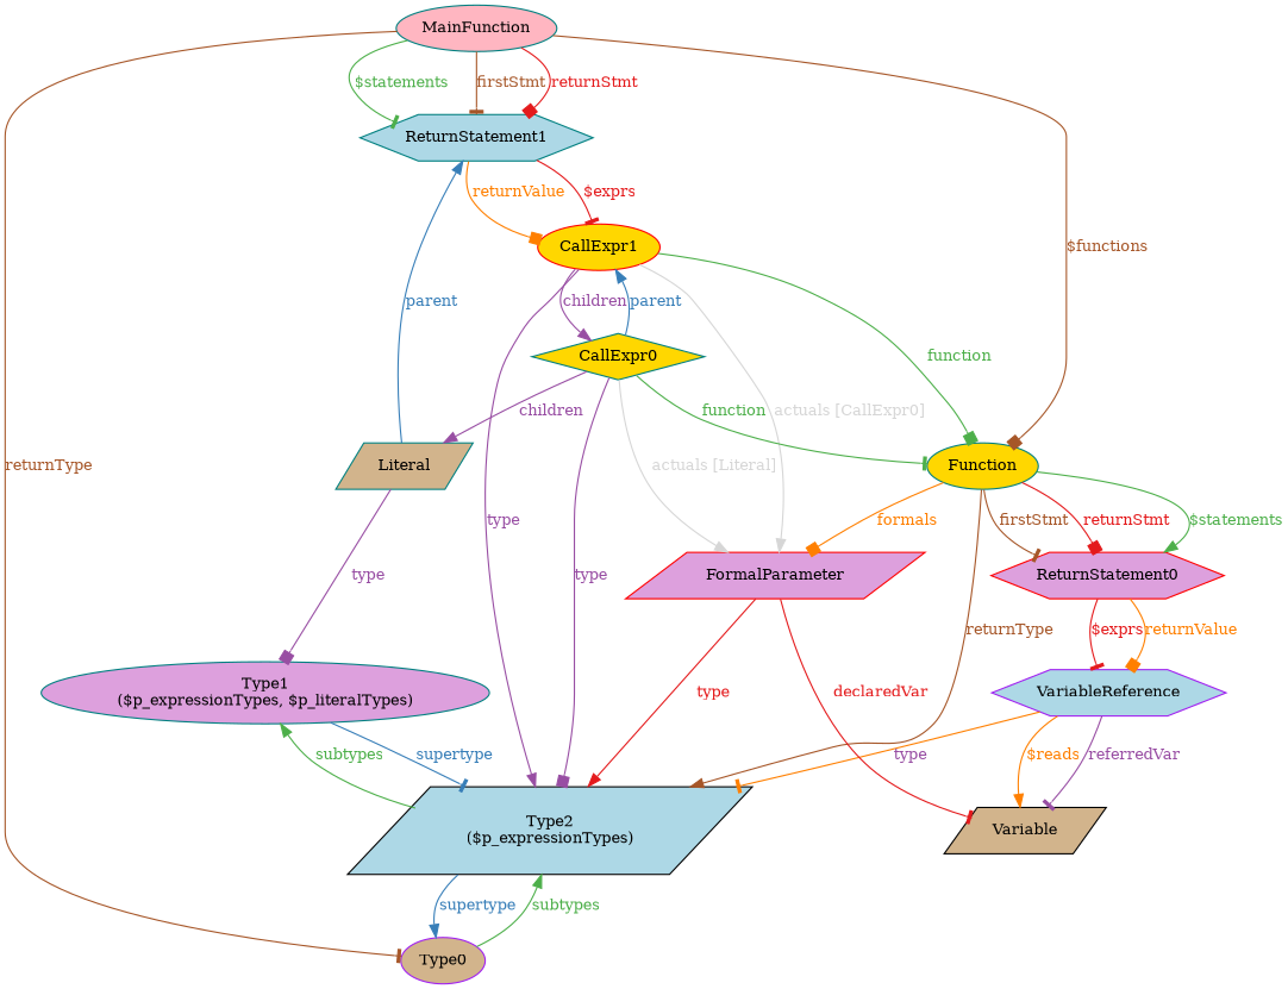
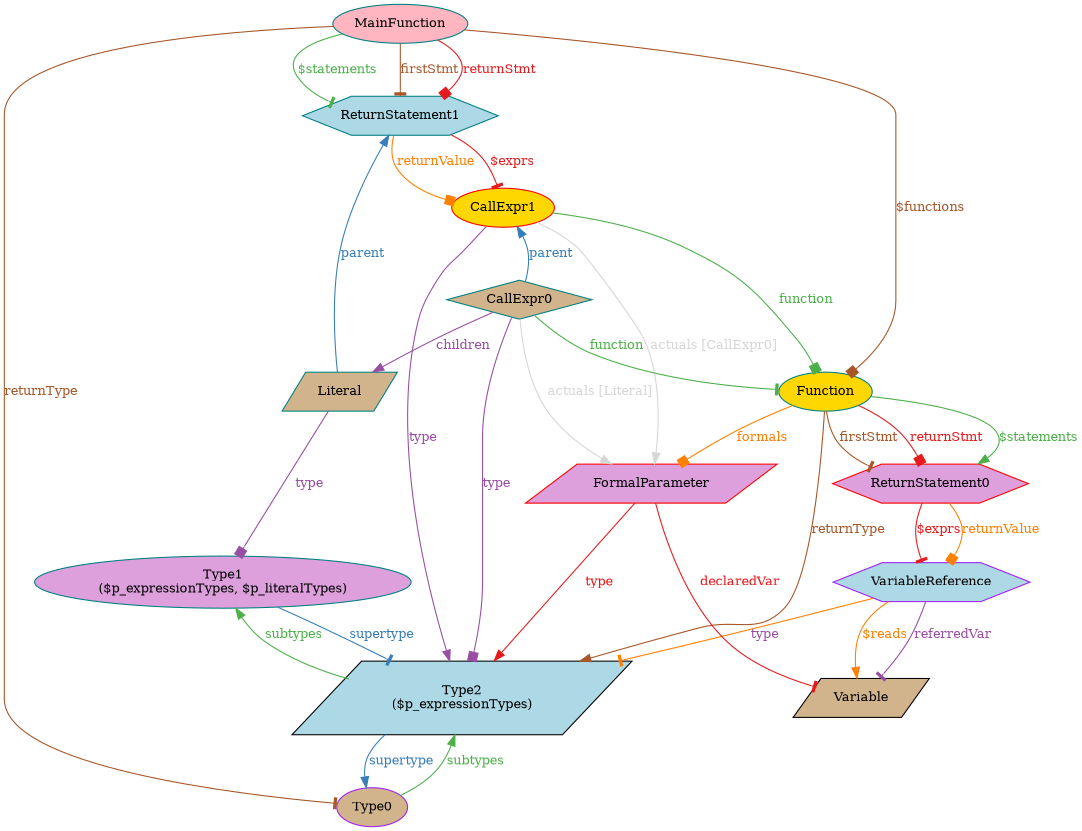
  digraph {
    fontsize=12
    rankdir=TB
    node [color=teal fillcolor=tan fontcolor="#000000" fontsize=12 shape=ellipse style="filled, solid"]
    edge [arrowhead=tee color="#e41a1c" dir=forward fontcolor="#984ea3" fontsize=12 style=solid uuid="<Function, ReturnStatement0>" weight=1]
    n1 [color=red fillcolor=plum label=ReturnStatement0 shape=hexagon uuid=ReturnStatement0]
    n2 [color=purple fillcolor=lightblue label=VariableReference shape=hexagon uuid=VariableReference]
    n3 [color=black label=Variable shape=parallelogram uuid=Variable]
    n4 [color=black fillcolor=lightblue label="Type2\n($p_expressionTypes)" shape=parallelogram uuid=Type2]
    n5 [color=purple label=Type0 uuid=Type0]
    n6 [fillcolor=lightblue label=ReturnStatement1 shape=hexagon uuid=ReturnStatement1]
    n7 [color=red fillcolor=gold label=CallExpr1 uuid=CallExpr1]
    n8 [label=Literal shape=parallelogram uuid=Literal]
    n9 [fillcolor=gold label=Function uuid=Function]
-   n10 [fillcolor=gold label=CallExpr0 shape=diamond uuid=CallExpr0]
+   n10 [label=CallExpr0 shape=diamond uuid=CallExpr0]
    n11 [color=red fillcolor=plum label=FormalParameter shape=parallelogram uuid=FormalParameter]
    n12 [fillcolor=lightpink label=MainFunction uuid=MainFunction]
    n13 [fillcolor=plum label="Type1\n($p_expressionTypes, $p_literalTypes)" uuid=Type1]
    n1 -> n2 [fontcolor="#e41a1c" label="$exprs" uuid="<ReturnStatement0, VariableReference>"]
    n1 -> n2 [arrowhead=box color="#ff7f00" fontcolor="#ff7f00" label=returnValue uuid="<ReturnStatement0, VariableReference>"]
    n2 -> n3 [arrowhead=normal color="#ff7f00" fontcolor="#ff7f00" label="$reads" uuid="<VariableReference, Variable>"]
    n2 -> n3 [color="#984ea3" label=referredVar uuid="<VariableReference, Variable>"]
    n2 -> n4 [color="#ff7f00" label=type uuid="<VariableReference, Type2>"]
    n4 -> n5 [color="#4daf4a" dir=back fontcolor="#4daf4a" label=subtypes uuid="<Type0, Type2>" arrowhead=""]
    n4 -> n5 [arrowhead=normal color="#377eb8" fontcolor="#377eb8" label=supertype uuid="<Type2, Type0>"]
    n6 -> n7 [fontcolor="#e41a1c" label="$exprs" uuid="<ReturnStatement1, CallExpr1>"]
    n6 -> n7 [arrowhead=box color="#ff7f00" fontcolor="#ff7f00" label=returnValue uuid="<ReturnStatement1, CallExpr1>"]
    n6 -> n8 [color="#377eb8" dir=back fontcolor="#377eb8" label=parent uuid="<Literal, CallExpr0>" arrowhead=""]
    n7 -> n4 [arrowhead=normal color="#984ea3" label=type uuid="<CallExpr1, Type2>"]
    n7 -> n9 [arrowhead=box color="#4daf4a" fontcolor="#4daf4a" label=function uuid="<CallExpr1, Function>"]
-   n7 -> n10 [arrowhead=normal color="#984ea3" label=children uuid="<CallExpr1, CallExpr0>"]
    n7 -> n10 [color="#377eb8" dir=back fontcolor="#377eb8" label=parent uuid="<CallExpr0, CallExpr1>" arrowhead=""]
    n7 -> n11 [color="#d6d6d6" fontcolor="#d6d6d6" label="actuals [CallExpr0]" uuid="<CallExpr1, CallExpr0, FormalParameter>" arrowhead=""]
    n8 -> n13 [arrowhead=box color="#984ea3" label=type uuid="<Literal, Type1>"]
    n9 -> n1 [arrowhead=normal color="#4daf4a" fontcolor="#4daf4a" label="$statements"]
    n9 -> n1 [color="#a65628" fontcolor="#a65628" label=firstStmt]
    n9 -> n1 [arrowhead=box fontcolor="#e41a1c" label=returnStmt]
    n9 -> n4 [arrowhead=normal color="#a65628" fontcolor="#a65628" label=returnType uuid="<Function, Type2>"]
    n9 -> n11 [arrowhead=box color="#ff7f00" fontcolor="#ff7f00" label=formals uuid="<Function, FormalParameter>"]
    n10 -> n4 [arrowhead=box color="#984ea3" label=type uuid="<CallExpr0, Type2>"]
    n10 -> n8 [arrowhead=normal color="#984ea3" label=children uuid="<CallExpr0, Literal>"]
    n10 -> n9 [color="#4daf4a" fontcolor="#4daf4a" label=function uuid="<CallExpr0, Function>"]
    n10 -> n11 [color="#d6d6d6" fontcolor="#d6d6d6" label="actuals [Literal]" uuid="<CallExpr0, Literal, FormalParameter>" arrowhead=""]
    n11 -> n3 [fontcolor="#e41a1c" label=declaredVar uuid="<FormalParameter, Variable>"]
    n11 -> n4 [arrowhead=normal fontcolor="#e41a1c" label=type uuid="<FormalParameter, Type2>"]
    n12 -> n5 [color="#a65628" fontcolor="#a65628" label=returnType uuid="<MainFunction, Type0>"]
    n12 -> n6 [color="#4daf4a" fontcolor="#4daf4a" label="$statements" uuid="<MainFunction, ReturnStatement1>"]
    n12 -> n6 [color="#a65628" fontcolor="#a65628" label=firstStmt uuid="<MainFunction, ReturnStatement1>"]
    n12 -> n6 [arrowhead=box fontcolor="#e41a1c" label=returnStmt uuid="<MainFunction, ReturnStatement1>"]
    n12 -> n9 [arrowhead=box color="#a65628" fontcolor="#a65628" label="$functions" uuid="<MainFunction, Function>"]
    n13 -> n4 [color="#4daf4a" dir=back fontcolor="#4daf4a" label=subtypes uuid="<Type2, Type1>" arrowhead=""]
    n13 -> n4 [color="#377eb8" fontcolor="#377eb8" label=supertype uuid="<Type1, Type2>"]
  }
